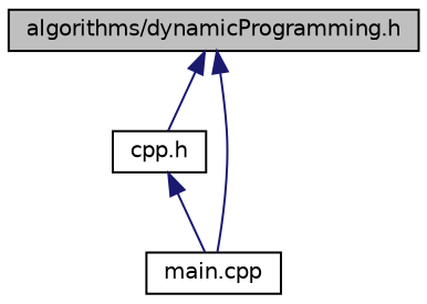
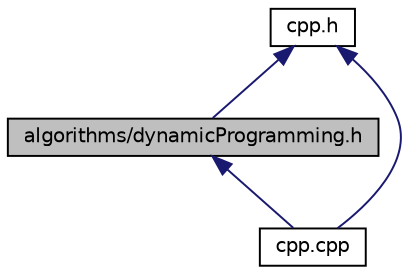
  digraph {
    node [color=black fillcolor=white fontname=Helvetica fontsize=10 shape=record style=filled]
    edge [color=midnightblue dir=back fontname=Helvetica fontsize=10 labelfontname=Helvetica labelfontsize=10 style=solid]
    n1 [fillcolor=grey75 fontcolor=black height=0.2 label="algorithms/dynamicProgramming.h" width=0.4]
    n2 [height=0.2 label="cpp.h" width=0.4]
-   n3 [height=0.2 label="main.cpp" width=0.4]
-   n1 -> n2
+   n3 [height=0.2 label="cpp.cpp" width=0.4]
+   n2 -> n1
    n1 -> n3
    n2 -> n3
  }
